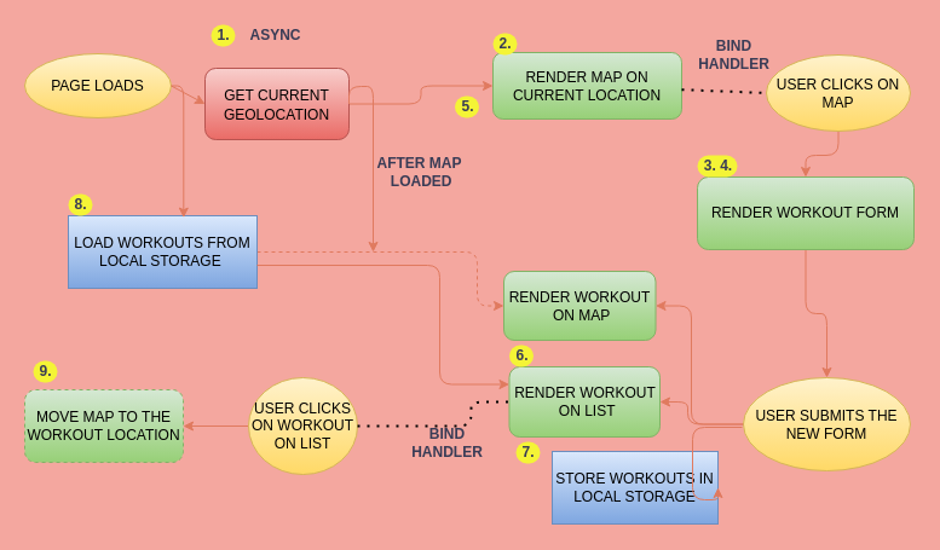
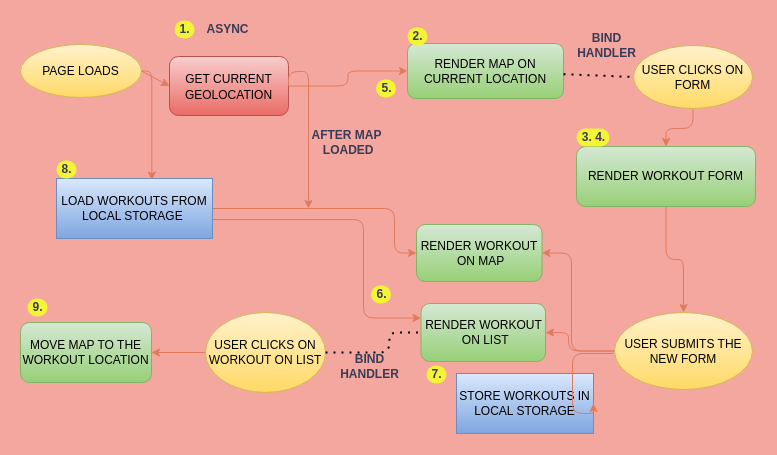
  <mxCell id="0" />
  <mxCell id="1" parent="0" />
  <mxCell id="2" value="" style="edgeStyle=orthogonalEdgeStyle;curved=0;rounded=1;sketch=0;orthogonalLoop=1;jettySize=auto;html=1;fontSize=12;fontColor=#393C56;strokeColor=#E07A5F;fillColor=#F2CC8F;labelBackgroundColor=#F4F1DE;" edge="1" parent="1" source="3" target="5"><mxGeometry relative="1" as="geometry" /></mxCell>
  <mxCell id="3" value="&lt;font style=&quot;font-size: 12px&quot;&gt;GET CURRENT GEOLOCATION&lt;/font&gt;" style="rounded=1;whiteSpace=wrap;html=1;sketch=0;fontSize=13;strokeColor=#b85450;fillColor=#f8cecc;align=center;gradientColor=#ea6b66;" vertex="1" parent="1"><mxGeometry x="169" y="56" width="119" height="59" as="geometry" /></mxCell>
  <mxCell id="4" value="ASYNC" style="text;html=1;resizable=0;autosize=1;align=center;verticalAlign=middle;points=[];fillColor=none;strokeColor=none;rounded=0;sketch=0;fontColor=#393C56;fontStyle=1" vertex="1" parent="1"><mxGeometry x="201" y="20" width="52" height="18" as="geometry" /></mxCell>
  <mxCell id="5" value="RENDER MAP ON CURRENT LOCATION" style="rounded=1;whiteSpace=wrap;html=1;sketch=0;fontSize=12;strokeColor=#82b366;fillColor=#d5e8d4;gradientColor=#97d077;" vertex="1" parent="1"><mxGeometry x="407" y="43" width="156" height="55" as="geometry" /></mxCell>
  <mxCell id="6" value="2." style="text;html=1;resizable=0;autosize=1;align=center;verticalAlign=middle;points=[];fillColor=#F4F436;strokeColor=none;rounded=1;sketch=0;fontSize=12;fontColor=#393C56;fontStyle=1;arcSize=50;" vertex="1" parent="1"><mxGeometry x="407" y="27" width="20" height="18" as="geometry" /></mxCell>
  <mxCell id="7" value="1." style="text;html=1;align=center;verticalAlign=middle;resizable=0;points=[];autosize=1;strokeColor=none;fillColor=#F4F436;fontSize=12;fontColor=#393C56;fontStyle=1;rounded=1;arcSize=50;" vertex="1" parent="1"><mxGeometry x="174" y="20" width="20" height="18" as="geometry" /></mxCell>
  <mxCell id="8" value="" style="edgeStyle=orthogonalEdgeStyle;curved=0;rounded=1;sketch=0;orthogonalLoop=1;jettySize=auto;html=1;fontColor=#393C56;strokeColor=#E07A5F;fillColor=#F2CC8F;" edge="1" parent="1" source="9" target="15"><mxGeometry relative="1" as="geometry" /></mxCell>
- <mxCell id="9" value="USER CLICKS ON MAP" style="ellipse;whiteSpace=wrap;html=1;rounded=0;sketch=0;strokeColor=#d6b656;fillColor=#fff2cc;gradientColor=#ffd966;" vertex="1" parent="1"><mxGeometry x="633" y="45" width="119" height="63" as="geometry" /></mxCell>
+ <mxCell id="9" value="USER CLICKS ON FORM" style="ellipse;whiteSpace=wrap;html=1;rounded=0;sketch=0;strokeColor=#d6b656;fillColor=#fff2cc;gradientColor=#ffd966;" vertex="1" parent="1"><mxGeometry x="633" y="45" width="119" height="63" as="geometry" /></mxCell>
  <mxCell id="10" value="PAGE LOADS" style="ellipse;whiteSpace=wrap;html=1;rounded=0;sketch=0;strokeColor=#d6b656;fillColor=#fff2cc;gradientColor=#ffd966;" vertex="1" parent="1"><mxGeometry x="20" y="44" width="121" height="53" as="geometry" /></mxCell>
  <mxCell id="11" value="" style="endArrow=classic;html=1;rounded=1;sketch=0;fontColor=#393C56;strokeColor=#E07A5F;fillColor=#F2CC8F;curved=0;exitX=1;exitY=0.5;exitDx=0;exitDy=0;entryX=0;entryY=0.5;entryDx=0;entryDy=0;" edge="1" parent="1" source="10" target="3"><mxGeometry width="50" height="50" relative="1" as="geometry"><mxPoint x="369" y="179" as="sourcePoint" /><mxPoint x="419" y="129" as="targetPoint" /></mxGeometry></mxCell>
  <mxCell id="12" value="BIND &lt;br&gt;HANDLER" style="text;html=1;resizable=0;autosize=1;align=center;verticalAlign=middle;points=[];fillColor=none;strokeColor=none;rounded=1;sketch=0;fontColor=#393C56;fontStyle=1;rotation=0;" vertex="1" parent="1"><mxGeometry x="571" y="29" width="69" height="32" as="geometry" /></mxCell>
  <mxCell id="13" value="" style="endArrow=none;dashed=1;html=1;dashPattern=1 3;strokeWidth=2;rounded=1;sketch=0;fontColor=#393C56;fillColor=#F2CC8F;curved=0;entryX=0;entryY=0.5;entryDx=0;entryDy=0;" edge="1" parent="1" source="5" target="9"><mxGeometry width="50" height="50" relative="1" as="geometry"><mxPoint x="369" y="179" as="sourcePoint" /><mxPoint x="661" y="187" as="targetPoint" /></mxGeometry></mxCell>
  <mxCell id="14" value="" style="edgeStyle=orthogonalEdgeStyle;curved=0;rounded=1;sketch=0;orthogonalLoop=1;jettySize=auto;html=1;fontColor=#393C56;strokeColor=#E07A5F;fillColor=#F2CC8F;entryX=0.5;entryY=0;entryDx=0;entryDy=0;" edge="1" parent="1" source="15" target="18"><mxGeometry relative="1" as="geometry"><mxPoint x="248" y="224" as="targetPoint" /></mxGeometry></mxCell>
  <mxCell id="15" value="RENDER WORKOUT FORM" style="rounded=1;whiteSpace=wrap;html=1;sketch=0;strokeColor=#82b366;fillColor=#d5e8d4;gradientColor=#97d077;" vertex="1" parent="1"><mxGeometry x="576" y="146" width="179" height="60" as="geometry" /></mxCell>
  <mxCell id="16" value="&lt;b&gt;3. 4.&lt;/b&gt;" style="text;html=1;resizable=0;autosize=1;align=center;verticalAlign=middle;points=[];fillColor=#F4F436;strokeColor=none;rounded=1;sketch=0;fontColor=#393C56;arcSize=50;" vertex="1" parent="1"><mxGeometry x="576" y="128" width="33" height="18" as="geometry" /></mxCell>
  <mxCell id="17" value="" style="edgeStyle=orthogonalEdgeStyle;rounded=1;sketch=0;orthogonalLoop=1;jettySize=auto;html=1;fontColor=#393C56;strokeColor=#E07A5F;fillColor=#F2CC8F;elbow=vertical;exitX=0;exitY=0.5;exitDx=0;exitDy=0;" edge="1" parent="1" source="18" target="19"><mxGeometry relative="1" as="geometry"><Array as="points"><mxPoint x="568" y="351" /><mxPoint x="568" y="332" /></Array></mxGeometry></mxCell>
  <mxCell id="18" value="USER SUBMITS THE NEW FORM" style="ellipse;whiteSpace=wrap;html=1;rounded=0;sketch=0;strokeColor=#d6b656;fillColor=#fff2cc;gradientColor=#ffd966;" vertex="1" parent="1"><mxGeometry x="614" y="312" width="138" height="77" as="geometry" /></mxCell>
  <mxCell id="19" value="RENDER WORKOUT&lt;br&gt;&amp;nbsp;ON LIST" style="rounded=1;whiteSpace=wrap;html=1;sketch=0;strokeColor=#82b366;fillColor=#d5e8d4;gradientColor=#97d077;" vertex="1" parent="1"><mxGeometry x="420.5" y="303" width="124.5" height="58" as="geometry" /></mxCell>
  <mxCell id="20" value="RENDER WORKOUT&lt;br&gt;&amp;nbsp;ON MAP" style="rounded=1;whiteSpace=wrap;html=1;sketch=0;strokeColor=#82b366;fillColor=#d5e8d4;gradientColor=#97d077;" vertex="1" parent="1"><mxGeometry x="416" y="224" width="125.5" height="57" as="geometry" /></mxCell>
  <mxCell id="21" value="&lt;b&gt;5.&lt;/b&gt;" style="text;html=1;resizable=0;autosize=1;align=center;verticalAlign=middle;points=[];fillColor=#F4F436;strokeColor=none;rounded=1;sketch=0;fontColor=#393C56;arcSize=50;" vertex="1" parent="1"><mxGeometry x="375.5" y="79" width="20" height="18" as="geometry" /></mxCell>
- <mxCell id="22" value="&lt;b&gt;6.&lt;/b&gt;" style="text;html=1;resizable=0;autosize=1;align=center;verticalAlign=middle;points=[];fillColor=#F4F436;strokeColor=none;rounded=1;sketch=0;fontColor=#393C56;arcSize=50;" vertex="1" parent="1"><mxGeometry x="420.5" y="285" width="20" height="18" as="geometry" /></mxCell>
+ <mxCell id="22" value="&lt;b&gt;6.&lt;/b&gt;" style="text;html=1;resizable=0;autosize=1;align=center;verticalAlign=middle;points=[];fillColor=#F4F436;strokeColor=none;rounded=1;sketch=0;fontColor=#393C56;arcSize=50;" vertex="1" parent="1"><mxGeometry x="370.5" y="285" width="20" height="18" as="geometry" /></mxCell>
  <mxCell id="23" value="STORE WORKOUTS IN LOCAL STORAGE" style="rounded=0;whiteSpace=wrap;html=1;sketch=0;fontSize=12;strokeColor=#6c8ebf;fillColor=#dae8fc;gradientColor=#7ea6e0;" vertex="1" parent="1"><mxGeometry x="456" y="373" width="137" height="60" as="geometry" /></mxCell>
  <mxCell id="24" value="" style="endArrow=classic;html=1;rounded=1;sketch=0;fontSize=12;fontColor=#393C56;strokeColor=#E07A5F;fillColor=#F2CC8F;elbow=vertical;entryX=1;entryY=0.5;entryDx=0;entryDy=0;exitX=0;exitY=0.5;exitDx=0;exitDy=0;edgeStyle=orthogonalEdgeStyle;" edge="1" parent="1" source="18" target="20"><mxGeometry width="50" height="50" relative="1" as="geometry"><mxPoint x="331" y="245" as="sourcePoint" /><mxPoint x="381" y="195" as="targetPoint" /><Array as="points"><mxPoint x="571" y="351" /><mxPoint x="571" y="253" /></Array></mxGeometry></mxCell>
  <mxCell id="25" value="" style="endArrow=classic;html=1;rounded=1;sketch=0;fontSize=12;fontColor=#393C56;strokeColor=#E07A5F;fillColor=#F2CC8F;elbow=vertical;entryX=1;entryY=0.5;entryDx=0;entryDy=0;edgeStyle=orthogonalEdgeStyle;" edge="1" parent="1" target="23"><mxGeometry width="50" height="50" relative="1" as="geometry"><mxPoint x="613" y="353" as="sourcePoint" /><mxPoint x="381" y="195" as="targetPoint" /><Array as="points"><mxPoint x="572" y="353" /><mxPoint x="572" y="413" /></Array></mxGeometry></mxCell>
  <mxCell id="26" value="&lt;b&gt;7.&lt;/b&gt;" style="text;html=1;align=center;verticalAlign=middle;resizable=0;points=[];autosize=1;strokeColor=none;fillColor=#F4F436;fontSize=12;fontColor=#393C56;rounded=1;arcSize=50;" vertex="1" parent="1"><mxGeometry x="426" y="365" width="20" height="18" as="geometry" /></mxCell>
- <mxCell id="27" value="" style="edgeStyle=orthogonalEdgeStyle;rounded=1;sketch=0;orthogonalLoop=1;jettySize=auto;html=1;fontSize=12;fontColor=#393C56;strokeColor=#E07A5F;fillColor=#F2CC8F;elbow=vertical;entryX=0;entryY=0.5;entryDx=0;entryDy=0;dashed=1;" edge="1" parent="1" source="28" target="20"><mxGeometry relative="1" as="geometry"><mxPoint x="292" y="208" as="targetPoint" /><Array as="points"><mxPoint x="394" y="208" /><mxPoint x="394" y="253" /></Array></mxGeometry></mxCell>
+ <mxCell id="27" value="" style="edgeStyle=orthogonalEdgeStyle;rounded=1;sketch=0;orthogonalLoop=1;jettySize=auto;html=1;fontSize=12;fontColor=#393C56;strokeColor=#E07A5F;fillColor=#F2CC8F;elbow=vertical;entryX=0;entryY=0.5;entryDx=0;entryDy=0;" edge="1" parent="1" source="28" target="20"><mxGeometry relative="1" as="geometry"><mxPoint x="292" y="208" as="targetPoint" /><Array as="points"><mxPoint x="394" y="208" /><mxPoint x="394" y="253" /></Array></mxGeometry></mxCell>
  <mxCell id="28" value="LOAD WORKOUTS FROM LOCAL STORAGE&amp;nbsp;" style="rounded=0;whiteSpace=wrap;html=1;sketch=0;fontSize=12;strokeColor=#6c8ebf;fillColor=#dae8fc;gradientColor=#7ea6e0;" vertex="1" parent="1"><mxGeometry x="56" y="178" width="156" height="60" as="geometry" /></mxCell>
  <mxCell id="29" value="" style="endArrow=classic;html=1;rounded=1;sketch=0;fontSize=12;fontColor=#393C56;strokeColor=#E07A5F;fillColor=#F2CC8F;elbow=vertical;exitX=1;exitY=0.5;exitDx=0;exitDy=0;entryX=0.611;entryY=0.028;entryDx=0;entryDy=0;edgeStyle=orthogonalEdgeStyle;entryPerimeter=0;" edge="1" parent="1" source="10" target="28"><mxGeometry width="50" height="50" relative="1" as="geometry"><mxPoint x="331" y="237" as="sourcePoint" /><mxPoint x="381" y="187" as="targetPoint" /></mxGeometry></mxCell>
  <mxCell id="30" value="" style="endArrow=classic;html=1;rounded=1;sketch=0;fontSize=12;fontColor=#393C56;strokeColor=#E07A5F;fillColor=#F2CC8F;elbow=vertical;entryX=0;entryY=0.25;entryDx=0;entryDy=0;edgeStyle=orthogonalEdgeStyle;" edge="1" parent="1" target="19"><mxGeometry width="50" height="50" relative="1" as="geometry"><mxPoint x="212" y="219" as="sourcePoint" /><mxPoint x="381" y="180" as="targetPoint" /><Array as="points"><mxPoint x="212" y="219" /><mxPoint x="363" y="219" /><mxPoint x="363" y="318" /></Array></mxGeometry></mxCell>
  <mxCell id="31" value="" style="endArrow=classic;html=1;rounded=1;sketch=0;fontSize=12;fontColor=#393C56;strokeColor=#E07A5F;fillColor=#F2CC8F;elbow=vertical;exitX=1;exitY=0.5;exitDx=0;exitDy=0;edgeStyle=orthogonalEdgeStyle;" edge="1" parent="1" source="3"><mxGeometry width="50" height="50" relative="1" as="geometry"><mxPoint x="331" y="223" as="sourcePoint" /><mxPoint x="308" y="208" as="targetPoint" /><Array as="points"><mxPoint x="308" y="71" /><mxPoint x="308" y="208" /></Array></mxGeometry></mxCell>
  <mxCell id="32" value="&lt;b&gt;AFTER MAP&lt;br&gt;&amp;nbsp;LOADED&lt;/b&gt;" style="text;html=1;resizable=0;autosize=1;align=center;verticalAlign=middle;points=[];fillColor=none;strokeColor=none;rounded=0;sketch=0;fontSize=12;fontColor=#393C56;" vertex="1" parent="1"><mxGeometry x="306" y="126" width="80" height="32" as="geometry" /></mxCell>
  <mxCell id="33" value="&lt;b&gt;8.&lt;/b&gt;" style="text;html=1;resizable=0;autosize=1;align=center;verticalAlign=middle;points=[];fillColor=#F4F436;strokeColor=none;rounded=1;sketch=0;fontSize=12;fontColor=#393C56;arcSize=50;" vertex="1" parent="1"><mxGeometry x="56" y="160" width="20" height="18" as="geometry" /></mxCell>
  <mxCell id="34" value="" style="edgeStyle=orthogonalEdgeStyle;rounded=1;sketch=0;orthogonalLoop=1;jettySize=auto;html=1;fontSize=12;fontColor=#393C56;strokeColor=#E07A5F;fillColor=#F2CC8F;elbow=vertical;" edge="1" parent="1" source="35" target="37"><mxGeometry relative="1" as="geometry" /></mxCell>
- <mxCell id="35" value="USER CLICKS ON WORKOUT ON LIST" style="ellipse;whiteSpace=wrap;html=1;rounded=1;sketch=0;fontSize=12;strokeColor=#d6b656;fillColor=#fff2cc;gradientColor=#ffd966;" vertex="1" parent="1"><mxGeometry x="205" y="312" width="90" height="80" as="geometry" /></mxCell>
+ <mxCell id="35" value="USER CLICKS ON WORKOUT ON LIST" style="ellipse;whiteSpace=wrap;html=1;rounded=1;sketch=0;fontSize=12;strokeColor=#d6b656;fillColor=#fff2cc;gradientColor=#ffd966;" vertex="1" parent="1"><mxGeometry x="205" y="312" width="120" height="80" as="geometry" /></mxCell>
  <mxCell id="36" value="&lt;b&gt;BIND &lt;br&gt;HANDLER&lt;/b&gt;" style="text;html=1;resizable=0;autosize=1;align=center;verticalAlign=middle;points=[];fillColor=none;strokeColor=none;rounded=0;sketch=0;fontSize=12;fontColor=#393C56;" vertex="1" parent="1"><mxGeometry x="334" y="350" width="69" height="32" as="geometry" /></mxCell>
- <mxCell id="37" value="MOVE MAP TO THE WORKOUT LOCATION" style="rounded=1;whiteSpace=wrap;html=1;sketch=0;fontSize=12;strokeColor=#82b366;fillColor=#d5e8d4;gradientColor=#97d077;dashed=1;" vertex="1" parent="1"><mxGeometry x="20" y="322" width="131" height="60" as="geometry" /></mxCell>
+ <mxCell id="37" value="MOVE MAP TO THE WORKOUT LOCATION" style="rounded=1;whiteSpace=wrap;html=1;sketch=0;fontSize=12;strokeColor=#82b366;fillColor=#d5e8d4;gradientColor=#97d077;" vertex="1" parent="1"><mxGeometry x="20" y="322" width="131" height="60" as="geometry" /></mxCell>
  <mxCell id="38" value="&lt;b&gt;9.&lt;/b&gt;" style="text;html=1;resizable=0;autosize=1;align=center;verticalAlign=middle;points=[];fillColor=#F4F436;strokeColor=none;rounded=1;sketch=0;fontSize=12;fontColor=#393C56;arcSize=50;" vertex="1" parent="1"><mxGeometry x="27" y="298" width="20" height="18" as="geometry" /></mxCell>
  <mxCell id="39" value="" style="endArrow=none;dashed=1;html=1;dashPattern=1 3;strokeWidth=2;rounded=1;sketch=0;fontSize=12;fontColor=#393C56;fillColor=#F2CC8F;elbow=vertical;exitX=1;exitY=0.5;exitDx=0;exitDy=0;edgeStyle=orthogonalEdgeStyle;entryX=0;entryY=0.5;entryDx=0;entryDy=0;" edge="1" parent="1" source="35" target="19"><mxGeometry width="50" height="50" relative="1" as="geometry"><mxPoint x="331" y="288" as="sourcePoint" /><mxPoint x="393" y="339" as="targetPoint" /><Array as="points"><mxPoint x="389" y="352" /><mxPoint x="389" y="332" /></Array></mxGeometry></mxCell>
